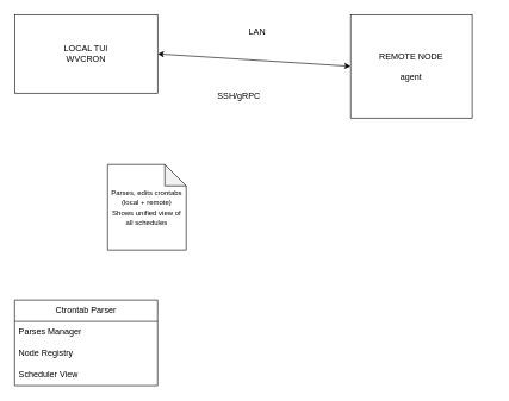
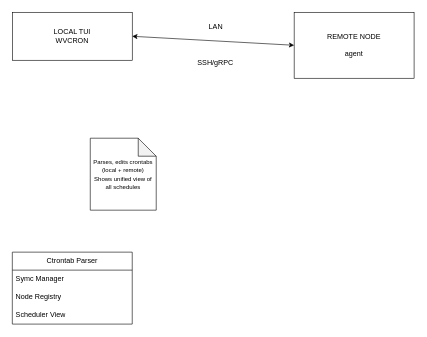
  <mxCell id="0" />
  <mxCell id="1" parent="0" />
- <mxCell id="2" value="&lt;div&gt;LOCAL TUI&lt;/div&gt;WVCRON" style="rounded=0;whiteSpace=wrap;html=1;" vertex="1" parent="1"><mxGeometry x="20" y="20" width="200" height="110" as="geometry" /></mxCell>
- <mxCell id="3" value="REMOTE NODE&lt;div&gt;&lt;br&gt;&lt;/div&gt;&lt;div&gt;agent&lt;/div&gt;" style="rounded=0;whiteSpace=wrap;html=1;" vertex="1" parent="1"><mxGeometry x="490" y="20" width="170" height="145" as="geometry" /></mxCell>
+ <mxCell id="2" value="&lt;div&gt;LOCAL TUI&lt;/div&gt;WVCRON" style="rounded=0;whiteSpace=wrap;html=1;" vertex="1" parent="1"><mxGeometry x="20" y="20" width="200" height="80" as="geometry" /></mxCell>
+ <mxCell id="3" value="REMOTE NODE&lt;div&gt;&lt;br&gt;&lt;/div&gt;&lt;div&gt;agent&lt;/div&gt;" style="rounded=0;whiteSpace=wrap;html=1;" vertex="1" parent="1"><mxGeometry x="490" y="20" width="200" height="110" as="geometry" /></mxCell>
  <mxCell id="4" value="Ctrontab Parser" style="swimlane;fontStyle=0;childLayout=stackLayout;horizontal=1;startSize=30;horizontalStack=0;resizeParent=1;resizeParentMax=0;resizeLast=0;collapsible=1;marginBottom=0;whiteSpace=wrap;html=1;" vertex="1" parent="1"><mxGeometry x="20" y="420" width="200" height="120" as="geometry" /></mxCell>
- <mxCell id="5" value="Parses Manager" style="text;strokeColor=none;fillColor=none;align=left;verticalAlign=middle;spacingLeft=4;spacingRight=4;overflow=hidden;points=[[0,0.5],[1,0.5]];portConstraint=eastwest;rotatable=0;whiteSpace=wrap;html=1;" vertex="1" parent="4"><mxGeometry y="30" width="200" height="30" as="geometry" /></mxCell>
+ <mxCell id="5" value="Symc Manager" style="text;strokeColor=none;fillColor=none;align=left;verticalAlign=middle;spacingLeft=4;spacingRight=4;overflow=hidden;points=[[0,0.5],[1,0.5]];portConstraint=eastwest;rotatable=0;whiteSpace=wrap;html=1;" vertex="1" parent="4"><mxGeometry y="30" width="200" height="30" as="geometry" /></mxCell>
  <mxCell id="6" value="Node Registry" style="text;strokeColor=none;fillColor=none;align=left;verticalAlign=middle;spacingLeft=4;spacingRight=4;overflow=hidden;points=[[0,0.5],[1,0.5]];portConstraint=eastwest;rotatable=0;whiteSpace=wrap;html=1;" vertex="1" parent="4"><mxGeometry y="60" width="200" height="30" as="geometry" /></mxCell>
  <mxCell id="7" value="Scheduler View" style="text;strokeColor=none;fillColor=none;align=left;verticalAlign=middle;spacingLeft=4;spacingRight=4;overflow=hidden;points=[[0,0.5],[1,0.5]];portConstraint=eastwest;rotatable=0;whiteSpace=wrap;html=1;" vertex="1" parent="4"><mxGeometry y="90" width="200" height="30" as="geometry" /></mxCell>
  <mxCell id="8" value="&lt;font style=&quot;font-size: 10px;&quot;&gt;Parses, edits crontabs (local + remote)&lt;/font&gt;&lt;div&gt;&lt;font style=&quot;font-size: 10px;&quot;&gt;Shows unified view of all schedules&lt;/font&gt;&lt;/div&gt;" style="shape=note;whiteSpace=wrap;html=1;backgroundOutline=1;darkOpacity=0.05;" vertex="1" parent="1"><mxGeometry x="150" y="230" width="110" height="120" as="geometry" /></mxCell>
  <mxCell id="9" value="" style="endArrow=classic;startArrow=classic;html=1;rounded=0;exitX=1;exitY=0.5;exitDx=0;exitDy=0;entryX=0;entryY=0.5;entryDx=0;entryDy=0;dashed=0;" edge="1" parent="1" source="2" target="3"><mxGeometry width="50" height="50" relative="1" as="geometry"><mxPoint x="380" y="260" as="sourcePoint" /><mxPoint x="480" y="80" as="targetPoint" /></mxGeometry></mxCell>
  <mxCell id="10" value="LAN" style="text;html=1;align=center;verticalAlign=middle;resizable=0;points=[];autosize=1;strokeColor=none;fillColor=none;" vertex="1" parent="1"><mxGeometry x="334" y="30" width="50" height="30" as="geometry" /></mxCell>
- <mxCell id="11" value="SSH/gRPC" style="text;html=1;align=center;verticalAlign=middle;whiteSpace=wrap;rounded=0;" vertex="1" parent="1"><mxGeometry x="304" y="120" width="60" height="30" as="geometry" /></mxCell>
+ <mxCell id="11" value="SSH/gRPC" style="text;html=1;align=center;verticalAlign=middle;whiteSpace=wrap;rounded=0;" vertex="1" parent="1"><mxGeometry x="329" y="90" width="60" height="30" as="geometry" /></mxCell>
